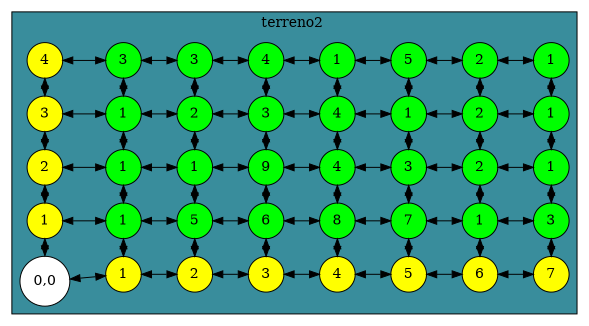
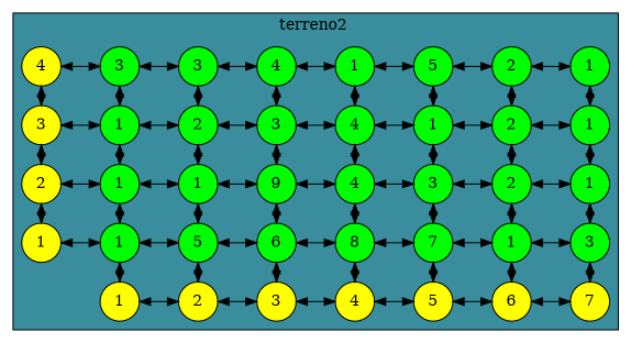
  digraph {
    rankdir=LR
    node [fillcolor=green shape=circle style=filled group=2]
    edge [dir=both]
-   n1 [fillcolor=white label="0,0" group=""]
    n2 [fillcolor=yellow label=1]
    n3 [fillcolor=yellow group=3 label=2]
    n4 [fillcolor=yellow group=4 label=3]
    n5 [fillcolor=yellow group=5 label=4]
    n6 [fillcolor=yellow group=1 label=1]
    n7 [label=1]
    n8 [group=3 label=1]
    n9 [group=4 label=1]
    n10 [group=5 label=3]
    n11 [fillcolor=yellow group=1 label=2]
    n12 [label=5]
    n13 [group=3 label=1]
    n14 [group=4 label=2]
    n15 [group=5 label=3]
    n16 [fillcolor=yellow group=1 label=3]
    n17 [label=6]
    n18 [group=3 label=9]
    n19 [group=4 label=3]
    n20 [group=5 label=4]
    n21 [fillcolor=yellow group=1 label=4]
    n22 [label=8]
    n23 [group=3 label=4]
    n24 [group=4 label=4]
    n25 [group=5 label=1]
    n26 [fillcolor=yellow group=1 label=5]
    n27 [label=7]
    n28 [group=3 label=3]
    n29 [group=4 label=1]
    n30 [group=5 label=5]
    n31 [fillcolor=yellow group=1 label=6]
    n32 [label=1]
    n33 [group=3 label=2]
    n34 [group=4 label=2]
    n35 [group=5 label=2]
    n36 [fillcolor=yellow group=1 label=7]
    n37 [label=3]
    n38 [group=3 label=1]
    n39 [group=4 label=1]
    n40 [group=5 label=1]
    subgraph cluster_1 {
      bgcolor="#398D9C"
      label="terreno2 "
      subgraph sub_2 {
        bgcolor="#398D9C"
        label="terreno2 "
        rank=same
-       n1
        n2
        n3
        n4
        n5
      }
      subgraph sub_3 {
        bgcolor="#398D9C"
        label="terreno2 "
        rank=same
        n6
        n7
        n8
        n9
        n10
      }
      subgraph sub_4 {
        bgcolor="#398D9C"
        label="terreno2 "
        rank=same
        n11
        n12
        n13
        n14
        n15
      }
      subgraph sub_5 {
        bgcolor="#398D9C"
        label="terreno2 "
        rank=same
        n16
        n17
        n18
        n19
        n20
      }
      subgraph sub_6 {
        bgcolor="#398D9C"
        label="terreno2 "
        rank=same
        n21
        n22
        n23
        n24
        n25
      }
      subgraph sub_7 {
        bgcolor="#398D9C"
        label="terreno2 "
        rank=same
        n26
        n27
        n28
        n29
        n30
      }
      subgraph sub_8 {
        bgcolor="#398D9C"
        label="terreno2 "
        rank=same
        n31
        n32
        n33
        n34
        n35
      }
      subgraph sub_9 {
        bgcolor="#398D9C"
        label="terreno2 "
        rank=same
        n36
        n37
        n38
        n39
        n40
      }
    }
-   n1 -> n2
-   n1 -> n6
    n2 -> n3
    n2 -> n7
    n3 -> n4
    n3 -> n8
    n4 -> n5
    n4 -> n9
    n5 -> n10
    n6 -> n7
    n6 -> n11
    n7 -> n8
    n7 -> n12
    n8 -> n9
    n8 -> n13
    n9 -> n10
    n9 -> n14
    n10 -> n15
    n11 -> n12
    n11 -> n16
    n12 -> n13
    n12 -> n17
    n13 -> n14
    n13 -> n18
    n14 -> n15
    n14 -> n19
    n15 -> n20
    n16 -> n17
    n16 -> n21
    n17 -> n18
    n17 -> n22
    n18 -> n19
    n18 -> n23
    n19 -> n20
    n19 -> n24
    n20 -> n25
    n21 -> n22
    n21 -> n26
    n22 -> n23
    n22 -> n27
    n23 -> n24
    n23 -> n28
    n24 -> n25
    n24 -> n29
    n25 -> n30
    n26 -> n27
    n26 -> n31
    n27 -> n28
    n27 -> n32
    n28 -> n29
    n28 -> n33
    n29 -> n30
    n29 -> n34
    n30 -> n35
    n31 -> n32
    n31 -> n36
    n32 -> n33
    n32 -> n37
    n33 -> n34
    n33 -> n38
    n34 -> n35
    n34 -> n39
    n35 -> n40
    n36 -> n37
    n37 -> n38
    n38 -> n39
    n39 -> n40
  }
